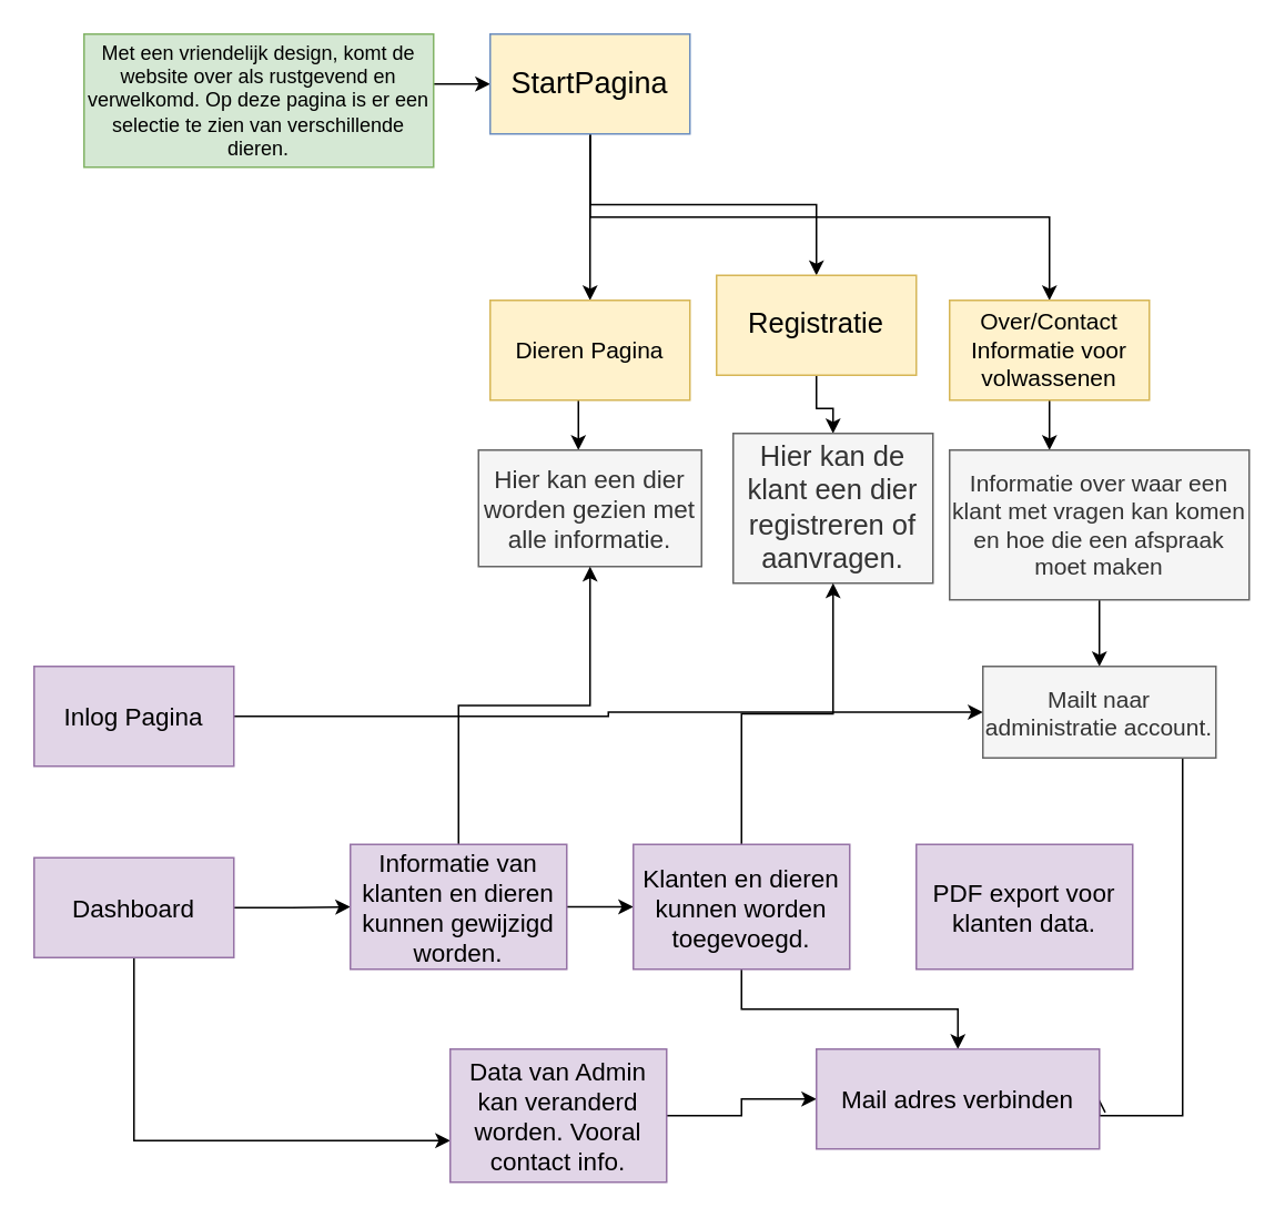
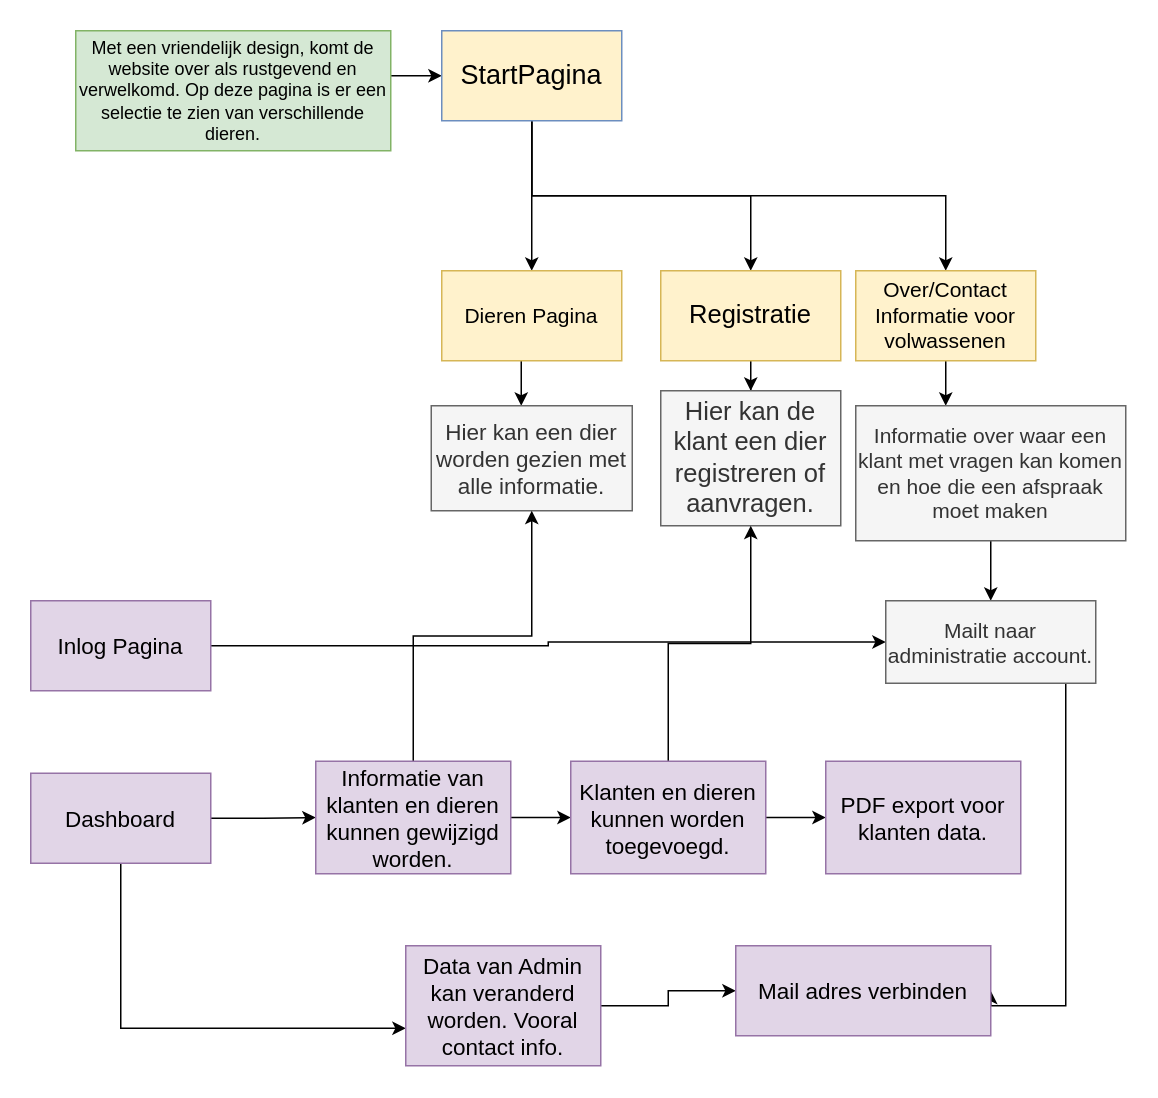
  <mxCell id="0" />
  <mxCell id="1" parent="0" />
  <mxCell id="2" style="edgeStyle=orthogonalEdgeStyle;rounded=0;orthogonalLoop=1;jettySize=auto;html=1;entryX=0;entryY=0.5;entryDx=0;entryDy=0;" parent="1" source="3" target="7" edge="1"><mxGeometry relative="1" as="geometry"><Array as="points"><mxPoint x="270" y="50" /><mxPoint x="270" y="50" /></Array></mxGeometry></mxCell>
  <mxCell id="3" value="Met een vriendelijk design, komt de website over als rustgevend en verwelkomd. Op deze pagina is er een selectie te zien van verschillende dieren." style="rounded=0;whiteSpace=wrap;html=1;fillColor=#d5e8d4;strokeColor=#82b366;" parent="1" vertex="1"><mxGeometry x="50" y="20" width="210" height="80" as="geometry" /></mxCell>
  <mxCell id="4" style="edgeStyle=orthogonalEdgeStyle;rounded=0;orthogonalLoop=1;jettySize=auto;html=1;" parent="1" source="7" target="11" edge="1"><mxGeometry relative="1" as="geometry" /></mxCell>
  <mxCell id="5" style="edgeStyle=orthogonalEdgeStyle;rounded=0;orthogonalLoop=1;jettySize=auto;html=1;exitX=0.5;exitY=1;exitDx=0;exitDy=0;entryX=0.5;entryY=0;entryDx=0;entryDy=0;" parent="1" source="7" target="13" edge="1"><mxGeometry relative="1" as="geometry" /></mxCell>
  <mxCell id="6" style="edgeStyle=orthogonalEdgeStyle;rounded=0;orthogonalLoop=1;jettySize=auto;html=1;entryX=0.5;entryY=0;entryDx=0;entryDy=0;" edge="1" parent="1" source="7" target="9"><mxGeometry relative="1" as="geometry"><Array as="points"><mxPoint x="354" y="130" /><mxPoint x="630" y="130" /></Array></mxGeometry></mxCell>
  <mxCell id="7" value="&lt;font style=&quot;font-size: 18px&quot;&gt;StartPagina&lt;/font&gt;" style="rounded=0;whiteSpace=wrap;html=1;fillColor=#fff2cc;strokeColor=#6c8ebf;" parent="1" vertex="1"><mxGeometry x="294" y="20" width="120" height="60" as="geometry" /></mxCell>
  <mxCell id="8" value="" style="edgeStyle=orthogonalEdgeStyle;rounded=0;orthogonalLoop=1;jettySize=auto;html=1;" edge="1" parent="1" source="9" target="22"><mxGeometry relative="1" as="geometry"><Array as="points"><mxPoint x="630" y="260" /><mxPoint x="630" y="260" /></Array></mxGeometry></mxCell>
  <mxCell id="9" value="&lt;font style=&quot;font-size: 14px&quot;&gt;Over/Contact&lt;br&gt;Informatie voor volwassenen&lt;br&gt;&lt;/font&gt;" style="rounded=0;whiteSpace=wrap;html=1;fillColor=#fff2cc;strokeColor=#d6b656;" parent="1" vertex="1"><mxGeometry x="570" y="180" width="120" height="60" as="geometry" /></mxCell>
  <mxCell id="10" style="edgeStyle=orthogonalEdgeStyle;rounded=0;orthogonalLoop=1;jettySize=auto;html=1;" parent="1" source="11" target="14" edge="1"><mxGeometry relative="1" as="geometry"><Array as="points"><mxPoint x="347" y="250" /><mxPoint x="347" y="250" /></Array></mxGeometry></mxCell>
  <mxCell id="11" value="&lt;font style=&quot;font-size: 14px&quot;&gt;Dieren Pagina&lt;/font&gt;" style="rounded=0;whiteSpace=wrap;html=1;fillColor=#fff2cc;strokeColor=#d6b656;" parent="1" vertex="1"><mxGeometry x="294" y="180" width="120" height="60" as="geometry" /></mxCell>
  <mxCell id="12" value="" style="edgeStyle=orthogonalEdgeStyle;rounded=0;orthogonalLoop=1;jettySize=auto;html=1;" edge="1" parent="1" source="13" target="20"><mxGeometry relative="1" as="geometry" /></mxCell>
- <mxCell id="13" value="&lt;span style=&quot;font-size: 17px&quot;&gt;Registratie&lt;/span&gt;" style="rounded=0;whiteSpace=wrap;html=1;fillColor=#fff2cc;strokeColor=#d6b656;" parent="1" vertex="1"><mxGeometry x="430" y="165" width="120" height="60" as="geometry" /></mxCell>
+ <mxCell id="13" value="&lt;span style=&quot;font-size: 17px&quot;&gt;Registratie&lt;/span&gt;" style="rounded=0;whiteSpace=wrap;html=1;fillColor=#fff2cc;strokeColor=#d6b656;" parent="1" vertex="1"><mxGeometry x="440" y="180" width="120" height="60" as="geometry" /></mxCell>
  <mxCell id="14" value="&lt;font style=&quot;font-size: 15px&quot;&gt;Hier kan een dier worden gezien met alle informatie.&lt;/font&gt;" style="rounded=0;whiteSpace=wrap;html=1;fillColor=#f5f5f5;strokeColor=#666666;fontColor=#333333;" parent="1" vertex="1"><mxGeometry x="287" y="270" width="134" height="70" as="geometry" /></mxCell>
  <mxCell id="15" value="" style="edgeStyle=orthogonalEdgeStyle;rounded=0;orthogonalLoop=1;jettySize=auto;html=1;" edge="1" parent="1" source="16" target="31"><mxGeometry relative="1" as="geometry" /></mxCell>
  <mxCell id="16" value="&lt;font style=&quot;font-size: 15px&quot;&gt;Inlog Pagina&lt;/font&gt;" style="rounded=0;whiteSpace=wrap;html=1;fillColor=#e1d5e7;strokeColor=#9673a6;" vertex="1" parent="1"><mxGeometry x="20" y="400" width="120" height="60" as="geometry" /></mxCell>
  <mxCell id="17" value="" style="edgeStyle=orthogonalEdgeStyle;rounded=0;orthogonalLoop=1;jettySize=auto;html=1;" edge="1" parent="1" source="19" target="25"><mxGeometry relative="1" as="geometry" /></mxCell>
  <mxCell id="18" value="" style="edgeStyle=orthogonalEdgeStyle;rounded=0;orthogonalLoop=1;jettySize=auto;html=1;" edge="1" parent="1" source="19" target="33"><mxGeometry relative="1" as="geometry"><Array as="points"><mxPoint x="80" y="685" /></Array></mxGeometry></mxCell>
  <mxCell id="19" value="&lt;font style=&quot;font-size: 15px&quot;&gt;Dashboard&lt;/font&gt;" style="rounded=0;whiteSpace=wrap;html=1;fillColor=#e1d5e7;strokeColor=#9673a6;" vertex="1" parent="1"><mxGeometry x="20" y="515" width="120" height="60" as="geometry" /></mxCell>
  <mxCell id="20" value="&lt;span style=&quot;font-size: 17px&quot;&gt;Hier kan de klant een dier registreren of aanvragen.&lt;/span&gt;" style="rounded=0;whiteSpace=wrap;html=1;fillColor=#f5f5f5;strokeColor=#666666;fontColor=#333333;" vertex="1" parent="1"><mxGeometry x="440" y="260" width="120" height="90" as="geometry" /></mxCell>
  <mxCell id="21" value="" style="edgeStyle=orthogonalEdgeStyle;rounded=0;orthogonalLoop=1;jettySize=auto;html=1;" edge="1" parent="1" source="22" target="31"><mxGeometry relative="1" as="geometry" /></mxCell>
  <mxCell id="22" value="&lt;font style=&quot;font-size: 14px&quot;&gt;Informatie over waar een klant met vragen kan komen en hoe die een afspraak moet maken&lt;br&gt;&lt;/font&gt;" style="rounded=0;whiteSpace=wrap;html=1;fillColor=#f5f5f5;strokeColor=#666666;fontColor=#333333;" vertex="1" parent="1"><mxGeometry x="570" y="270" width="180" height="90" as="geometry" /></mxCell>
  <mxCell id="23" style="edgeStyle=orthogonalEdgeStyle;rounded=0;orthogonalLoop=1;jettySize=auto;html=1;entryX=0.5;entryY=1;entryDx=0;entryDy=0;" edge="1" parent="1" source="25" target="14"><mxGeometry relative="1" as="geometry" /></mxCell>
  <mxCell id="24" value="" style="edgeStyle=orthogonalEdgeStyle;rounded=0;orthogonalLoop=1;jettySize=auto;html=1;" edge="1" parent="1" source="25" target="28"><mxGeometry relative="1" as="geometry" /></mxCell>
  <mxCell id="25" value="&lt;font style=&quot;font-size: 15px&quot;&gt;Informatie van klanten en dieren kunnen gewijzigd worden.&lt;/font&gt;" style="rounded=0;whiteSpace=wrap;html=1;fillColor=#e1d5e7;strokeColor=#9673a6;" vertex="1" parent="1"><mxGeometry x="210" y="507" width="130" height="75" as="geometry" /></mxCell>
- <mxCell id="26" value="" style="edgeStyle=orthogonalEdgeStyle;rounded=0;orthogonalLoop=1;jettySize=auto;html=1;" edge="1" parent="1" source="28" target="34"><mxGeometry relative="1" as="geometry" /></mxCell>
+ <mxCell id="26" value="" style="edgeStyle=orthogonalEdgeStyle;rounded=0;orthogonalLoop=1;jettySize=auto;html=1;" edge="1" parent="1" source="28" target="29"><mxGeometry relative="1" as="geometry" /></mxCell>
  <mxCell id="27" style="edgeStyle=orthogonalEdgeStyle;rounded=0;orthogonalLoop=1;jettySize=auto;html=1;entryX=0.5;entryY=1;entryDx=0;entryDy=0;" edge="1" parent="1" source="28" target="20"><mxGeometry relative="1" as="geometry" /></mxCell>
  <mxCell id="28" value="&lt;font style=&quot;font-size: 15px&quot;&gt;Klanten en dieren kunnen worden toegevoegd.&lt;/font&gt;" style="rounded=0;whiteSpace=wrap;html=1;fillColor=#e1d5e7;strokeColor=#9673a6;" vertex="1" parent="1"><mxGeometry x="380" y="507" width="130" height="75" as="geometry" /></mxCell>
  <mxCell id="29" value="&lt;font style=&quot;font-size: 15px&quot;&gt;PDF export voor klanten data.&lt;/font&gt;" style="rounded=0;whiteSpace=wrap;html=1;fillColor=#e1d5e7;strokeColor=#9673a6;" vertex="1" parent="1"><mxGeometry x="550" y="507" width="130" height="75" as="geometry" /></mxCell>
- <mxCell id="30" style="edgeStyle=orthogonalEdgeStyle;rounded=0;orthogonalLoop=1;jettySize=auto;html=1;entryX=1;entryY=0.5;entryDx=0;entryDy=0;endArrow=open;" edge="1" parent="1" source="31" target="34"><mxGeometry relative="1" as="geometry"><Array as="points"><mxPoint x="710" y="670" /></Array></mxGeometry></mxCell>
+ <mxCell id="30" style="edgeStyle=orthogonalEdgeStyle;rounded=0;orthogonalLoop=1;jettySize=auto;html=1;entryX=1;entryY=0.5;entryDx=0;entryDy=0;" edge="1" parent="1" source="31" target="34"><mxGeometry relative="1" as="geometry"><Array as="points"><mxPoint x="710" y="670" /></Array></mxGeometry></mxCell>
  <mxCell id="31" value="&lt;font style=&quot;font-size: 14px&quot;&gt;Mailt naar administratie account.&lt;br&gt;&lt;/font&gt;" style="rounded=0;whiteSpace=wrap;html=1;fillColor=#f5f5f5;strokeColor=#666666;fontColor=#333333;" vertex="1" parent="1"><mxGeometry x="590" y="400" width="140" height="55" as="geometry" /></mxCell>
  <mxCell id="32" value="" style="edgeStyle=orthogonalEdgeStyle;rounded=0;orthogonalLoop=1;jettySize=auto;html=1;" edge="1" parent="1" source="33" target="34"><mxGeometry relative="1" as="geometry" /></mxCell>
  <mxCell id="33" value="&lt;font style=&quot;font-size: 15px&quot;&gt;Data van Admin kan veranderd worden. Vooral contact info.&lt;/font&gt;" style="rounded=0;whiteSpace=wrap;html=1;fillColor=#e1d5e7;strokeColor=#9673a6;" vertex="1" parent="1"><mxGeometry x="270" y="630" width="130" height="80" as="geometry" /></mxCell>
  <mxCell id="34" value="&lt;font style=&quot;font-size: 15px&quot;&gt;Mail adres verbinden&lt;/font&gt;" style="rounded=0;whiteSpace=wrap;html=1;fillColor=#e1d5e7;strokeColor=#9673a6;" vertex="1" parent="1"><mxGeometry x="490" y="630" width="170" height="60" as="geometry" /></mxCell>
